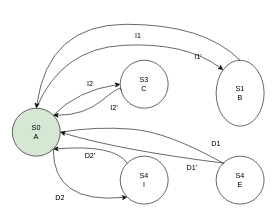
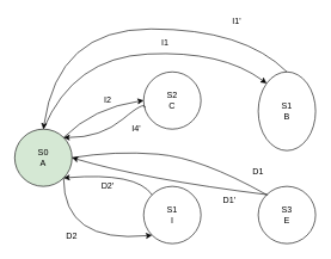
  <mxCell id="0" />
  <mxCell id="1" parent="0" />
  <mxCell id="2" value="S0&lt;br&gt;A" style="ellipse;whiteSpace=wrap;html=1;aspect=fixed;fillColor=#d5e8d4;" parent="1" vertex="1"><mxGeometry x="20" y="180" width="80" height="80" as="geometry" /></mxCell>
- <mxCell id="3" value="S3&lt;br&gt;C" style="ellipse;whiteSpace=wrap;html=1;aspect=fixed;" parent="1" vertex="1"><mxGeometry x="200" y="100" width="80" height="80" as="geometry" /></mxCell>
+ <mxCell id="3" value="S2&lt;br&gt;C" style="ellipse;whiteSpace=wrap;html=1;aspect=fixed;" parent="1" vertex="1"><mxGeometry x="200" y="100" width="80" height="80" as="geometry" /></mxCell>
  <mxCell id="4" value="S1&lt;br&gt;B" style="ellipse;whiteSpace=wrap;html=1;aspect=fixed;" parent="1" vertex="1"><mxGeometry x="360" y="100" width="80" height="110" as="geometry" /></mxCell>
- <mxCell id="5" value="S4&lt;br&gt;I" style="ellipse;whiteSpace=wrap;html=1;aspect=fixed;" parent="1" vertex="1"><mxGeometry x="200" y="260" width="80" height="80" as="geometry" /></mxCell>
- <mxCell id="6" value="S4&lt;br&gt;E" style="ellipse;whiteSpace=wrap;html=1;aspect=fixed;" parent="1" vertex="1"><mxGeometry x="360" y="260" width="80" height="80" as="geometry" /></mxCell>
+ <mxCell id="5" value="S1&lt;br&gt;I" style="ellipse;whiteSpace=wrap;html=1;aspect=fixed;" parent="1" vertex="1"><mxGeometry x="200" y="260" width="80" height="80" as="geometry" /></mxCell>
+ <mxCell id="6" value="S3&lt;br&gt;E" style="ellipse;whiteSpace=wrap;html=1;aspect=fixed;" parent="1" vertex="1"><mxGeometry x="360" y="260" width="80" height="80" as="geometry" /></mxCell>
  <mxCell id="7" value="" style="curved=1;endArrow=classic;html=1;exitX=1;exitY=0;exitDx=0;exitDy=0;entryX=0;entryY=0.5;entryDx=0;entryDy=0;" parent="1" source="2" target="3" edge="1"><mxGeometry width="50" height="50" relative="1" as="geometry"><mxPoint x="120" y="160" as="sourcePoint" /><mxPoint x="170" y="110" as="targetPoint" /><Array as="points"><mxPoint x="130" y="150" /></Array></mxGeometry></mxCell>
  <mxCell id="8" value="" style="curved=1;endArrow=classic;html=1;exitX=1;exitY=0;exitDx=0;exitDy=0;entryX=0;entryY=0;entryDx=0;entryDy=0;" parent="1" target="4" edge="1"><mxGeometry width="50" height="50" relative="1" as="geometry"><mxPoint x="60.004" y="179.996" as="sourcePoint" /><mxPoint x="171.72" y="128.28" as="targetPoint" /><Array as="points"><mxPoint x="102" y="80" /><mxPoint x="310" y="70" /></Array></mxGeometry></mxCell>
  <mxCell id="9" value="" style="curved=1;endArrow=none;html=1;exitX=1;exitY=0.5;exitDx=0;exitDy=0;entryX=0;entryY=0;entryDx=0;entryDy=0;" parent="1" source="2" target="6" edge="1"><mxGeometry width="50" height="50" relative="1" as="geometry"><mxPoint x="180" y="240" as="sourcePoint" /><mxPoint x="230" y="190" as="targetPoint" /><Array as="points"><mxPoint x="160" y="210" /><mxPoint x="280" y="220" /></Array></mxGeometry></mxCell>
  <mxCell id="10" value="" style="curved=1;endArrow=classic;html=1;exitX=1;exitY=1;exitDx=0;exitDy=0;entryX=0;entryY=1;entryDx=0;entryDy=0;" parent="1" source="2" target="5" edge="1"><mxGeometry width="50" height="50" relative="1" as="geometry"><mxPoint x="120" y="330" as="sourcePoint" /><mxPoint x="170" y="280" as="targetPoint" /><Array as="points"><mxPoint x="88" y="340" /></Array></mxGeometry></mxCell>
  <mxCell id="11" value="" style="curved=1;endArrow=classic;html=1;entryX=1;entryY=1;entryDx=0;entryDy=0;exitX=0;exitY=0;exitDx=0;exitDy=0;" parent="1" source="5" target="2" edge="1"><mxGeometry width="50" height="50" relative="1" as="geometry"><mxPoint x="80" y="390" as="sourcePoint" /><mxPoint x="130" y="340" as="targetPoint" /><Array as="points"><mxPoint x="190" y="240" /></Array></mxGeometry></mxCell>
  <mxCell id="12" value="" style="curved=1;endArrow=classic;html=1;exitX=0;exitY=0;exitDx=0;exitDy=0;" parent="1" edge="1"><mxGeometry width="50" height="50" relative="1" as="geometry"><mxPoint x="373.436" y="271.716" as="sourcePoint" /><mxPoint x="100" y="220" as="targetPoint" /><Array as="points"><mxPoint x="200" y="250" /></Array></mxGeometry></mxCell>
  <mxCell id="13" value="" style="curved=1;endArrow=classic;html=1;entryX=1;entryY=0;entryDx=0;entryDy=0;" parent="1" target="2" edge="1"><mxGeometry width="50" height="50" relative="1" as="geometry"><mxPoint x="202" y="150" as="sourcePoint" /><mxPoint x="100.004" y="178.284" as="targetPoint" /><Array as="points"><mxPoint x="202" y="140" /><mxPoint x="140" y="192" /></Array></mxGeometry></mxCell>
  <mxCell id="14" value="I1" style="text;html=1;strokeColor=none;fillColor=none;align=center;verticalAlign=middle;whiteSpace=wrap;rounded=0;" parent="1" vertex="1"><mxGeometry x="210" y="50" width="40" height="20" as="geometry" /></mxCell>
  <mxCell id="15" value="I2" style="text;html=1;strokeColor=none;fillColor=none;align=center;verticalAlign=middle;whiteSpace=wrap;rounded=0;" parent="1" vertex="1"><mxGeometry x="130" y="130" width="40" height="20" as="geometry" /></mxCell>
- <mxCell id="16" value="I2'" style="text;html=1;strokeColor=none;fillColor=none;align=center;verticalAlign=middle;whiteSpace=wrap;rounded=0;" parent="1" vertex="1"><mxGeometry x="170" y="170" width="40" height="20" as="geometry" /></mxCell>
+ <mxCell id="16" value="I4'" style="text;html=1;strokeColor=none;fillColor=none;align=center;verticalAlign=middle;whiteSpace=wrap;rounded=0;" parent="1" vertex="1"><mxGeometry x="170" y="170" width="40" height="20" as="geometry" /></mxCell>
  <mxCell id="17" value="D1" style="text;html=1;strokeColor=none;fillColor=none;align=center;verticalAlign=middle;whiteSpace=wrap;rounded=0;" parent="1" vertex="1"><mxGeometry x="340" y="230" width="40" height="20" as="geometry" /></mxCell>
  <mxCell id="18" value="D1'" style="text;html=1;strokeColor=none;fillColor=none;align=center;verticalAlign=middle;whiteSpace=wrap;rounded=0;" parent="1" vertex="1"><mxGeometry x="300" y="270" width="40" height="20" as="geometry" /></mxCell>
  <mxCell id="19" value="D2'" style="text;html=1;strokeColor=none;fillColor=none;align=center;verticalAlign=middle;whiteSpace=wrap;rounded=0;" parent="1" vertex="1"><mxGeometry x="130" y="250" width="40" height="20" as="geometry" /></mxCell>
  <mxCell id="20" value="D2" style="text;html=1;strokeColor=none;fillColor=none;align=center;verticalAlign=middle;whiteSpace=wrap;rounded=0;" parent="1" vertex="1"><mxGeometry x="80" y="320" width="40" height="20" as="geometry" /></mxCell>
  <mxCell id="21" value="" style="curved=1;endArrow=classic;html=1;exitX=0.5;exitY=0;exitDx=0;exitDy=0;entryX=0.5;entryY=0;entryDx=0;entryDy=0;" edge="1" parent="1" source="4" target="2"><mxGeometry width="50" height="50" relative="1" as="geometry"><mxPoint x="30" y="70" as="sourcePoint" /><mxPoint x="80" y="20" as="targetPoint" /><Array as="points"><mxPoint x="340" y="40" /><mxPoint x="80" y="40" /></Array></mxGeometry></mxCell>
- <mxCell id="22" value="I1'" style="text;html=1;strokeColor=none;fillColor=none;align=center;verticalAlign=middle;whiteSpace=wrap;rounded=0;" vertex="1" parent="1"><mxGeometry x="310" y="85" width="40" height="20" as="geometry" /></mxCell>
+ <mxCell id="22" value="I1'" style="text;html=1;strokeColor=none;fillColor=none;align=center;verticalAlign=middle;whiteSpace=wrap;rounded=0;" vertex="1" parent="1"><mxGeometry x="310" y="20" width="40" height="20" as="geometry" /></mxCell>
